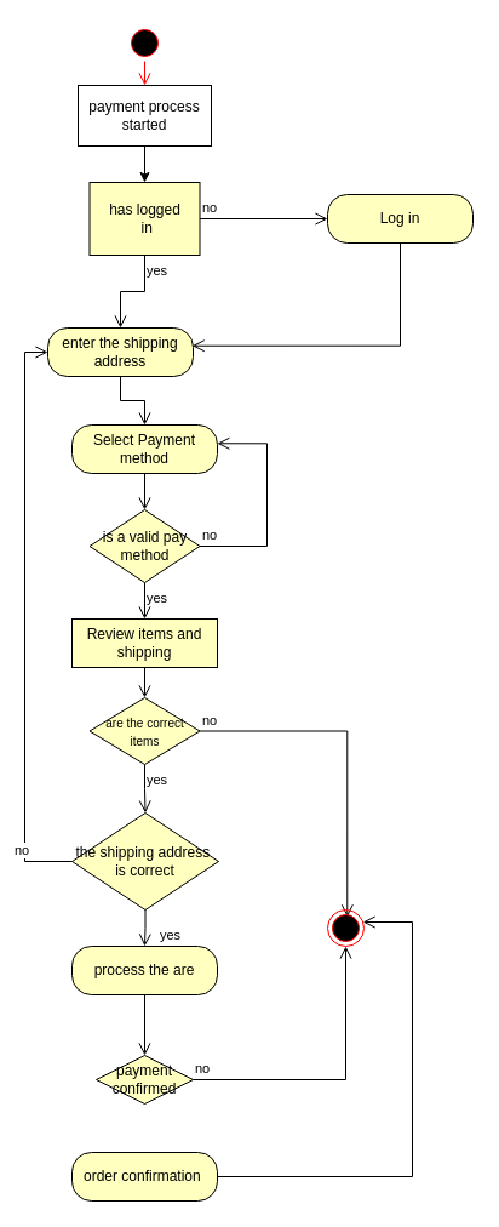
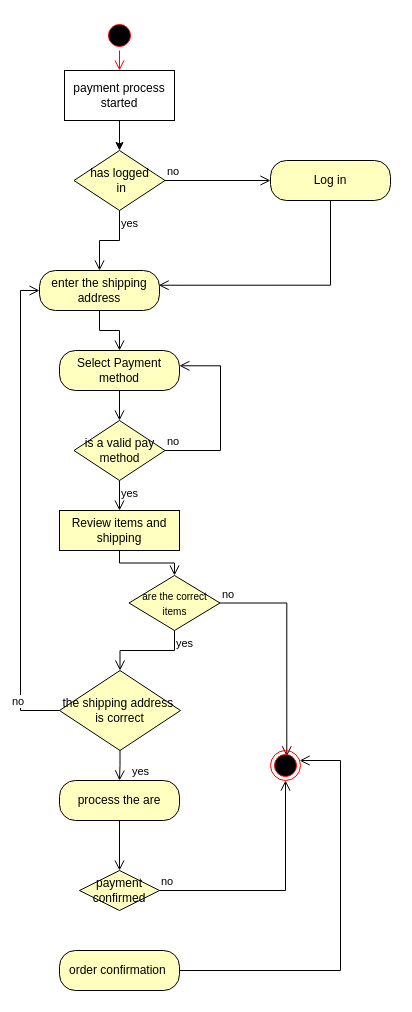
  <mxCell id="0" />
  <mxCell id="1" parent="0" />
  <mxCell id="2" style="edgeStyle=orthogonalEdgeStyle;rounded=0;orthogonalLoop=1;jettySize=auto;html=1;entryX=0.5;entryY=0;entryDx=0;entryDy=0;strokeColor=#000000;" edge="1" parent="1" source="3" target="4"><mxGeometry relative="1" as="geometry" /></mxCell>
  <mxCell id="3" value="payment process started" style="html=1;whiteSpace=wrap;strokeColor=#000000;" vertex="1" parent="1"><mxGeometry x="64" y="70" width="110" height="50" as="geometry" /></mxCell>
- <mxCell id="4" value="has logged&lt;div&gt;&amp;nbsp;in&lt;/div&gt;" style="whiteSpace=wrap;html=1;fontColor=#000000;fillColor=#ffffc0;strokeColor=#000000;rounded=0;" vertex="1" parent="1"><mxGeometry x="73.5" y="150" width="91" height="60" as="geometry" /></mxCell>
+ <mxCell id="4" value="has logged&lt;div&gt;&amp;nbsp;in&lt;/div&gt;" style="rhombus;whiteSpace=wrap;html=1;fontColor=#000000;fillColor=#ffffc0;strokeColor=#000000;" vertex="1" parent="1"><mxGeometry x="73.5" y="150" width="91" height="60" as="geometry" /></mxCell>
  <mxCell id="5" value="no" style="edgeStyle=orthogonalEdgeStyle;html=1;align=left;verticalAlign=bottom;endArrow=open;endSize=8;strokeColor=#000000;rounded=0;" edge="1" source="4" parent="1" target="7"><mxGeometry x="-1" relative="1" as="geometry"><mxPoint x="260" y="170" as="targetPoint" /></mxGeometry></mxCell>
  <mxCell id="6" value="yes" style="edgeStyle=orthogonalEdgeStyle;html=1;align=left;verticalAlign=top;endArrow=open;endSize=8;strokeColor=#000000;rounded=0;" edge="1" source="4" parent="1" target="9"><mxGeometry x="-1" relative="1" as="geometry"><mxPoint x="119" y="260" as="targetPoint" /></mxGeometry></mxCell>
  <mxCell id="7" value="Log in" style="rounded=1;whiteSpace=wrap;html=1;arcSize=40;fontColor=#000000;fillColor=#ffffc0;strokeColor=#000000;" vertex="1" parent="1"><mxGeometry x="270" y="160" width="120" height="40" as="geometry" /></mxCell>
  <mxCell id="8" value="" style="edgeStyle=orthogonalEdgeStyle;html=1;verticalAlign=bottom;endArrow=open;endSize=8;strokeColor=#000000;rounded=0;entryX=0.993;entryY=0.368;entryDx=0;entryDy=0;exitX=0.5;exitY=1;exitDx=0;exitDy=0;entryPerimeter=0;" edge="1" source="7" parent="1" target="9"><mxGeometry relative="1" as="geometry"><mxPoint x="174" y="285" as="targetPoint" /></mxGeometry></mxCell>
  <mxCell id="9" value="enter the shipping address" style="rounded=1;whiteSpace=wrap;html=1;arcSize=40;fontColor=#000000;fillColor=#ffffc0;strokeColor=#000000;" vertex="1" parent="1"><mxGeometry x="39" y="270" width="120" height="40" as="geometry" /></mxCell>
  <mxCell id="10" value="" style="edgeStyle=orthogonalEdgeStyle;html=1;verticalAlign=bottom;endArrow=open;endSize=8;strokeColor=#000000;rounded=0;entryX=0.5;entryY=0;entryDx=0;entryDy=0;" edge="1" source="9" parent="1" target="11"><mxGeometry relative="1" as="geometry"><mxPoint x="119" y="360" as="targetPoint" /></mxGeometry></mxCell>
  <mxCell id="11" value="Select Payment method" style="rounded=1;whiteSpace=wrap;html=1;arcSize=40;fontColor=#000000;fillColor=#ffffc0;strokeColor=#000000;" vertex="1" parent="1"><mxGeometry x="59" y="350" width="120" height="40" as="geometry" /></mxCell>
  <mxCell id="12" value="" style="edgeStyle=orthogonalEdgeStyle;html=1;verticalAlign=bottom;endArrow=open;endSize=8;strokeColor=#000000;rounded=0;" edge="1" source="11" parent="1" target="15"><mxGeometry relative="1" as="geometry"><mxPoint x="119" y="410" as="targetPoint" /><Array as="points" /></mxGeometry></mxCell>
  <mxCell id="13" value="Review items and shipping" style="whiteSpace=wrap;html=1;arcSize=40;fontColor=#000000;fillColor=#ffffc0;strokeColor=#000000;rounded=0;" vertex="1" parent="1"><mxGeometry x="59" y="510" width="120" height="40" as="geometry" /></mxCell>
  <mxCell id="14" value="" style="edgeStyle=orthogonalEdgeStyle;html=1;verticalAlign=bottom;endArrow=open;endSize=8;strokeColor=#000000;rounded=0;" edge="1" source="13" parent="1" target="18"><mxGeometry relative="1" as="geometry"><mxPoint x="119" y="590" as="targetPoint" /></mxGeometry></mxCell>
  <mxCell id="15" value="is a valid pay method" style="rhombus;whiteSpace=wrap;html=1;fontColor=#000000;fillColor=#ffffc0;strokeColor=#000000;" vertex="1" parent="1"><mxGeometry x="73.5" y="420" width="91" height="60" as="geometry" /></mxCell>
  <mxCell id="16" value="no" style="edgeStyle=orthogonalEdgeStyle;html=1;align=left;verticalAlign=bottom;endArrow=open;endSize=8;strokeColor=#000000;rounded=0;entryX=0.999;entryY=0.382;entryDx=0;entryDy=0;entryPerimeter=0;exitX=1;exitY=0.5;exitDx=0;exitDy=0;" edge="1" source="15" parent="1" target="11"><mxGeometry x="-1" relative="1" as="geometry"><mxPoint x="260" y="450" as="targetPoint" /><Array as="points"><mxPoint x="220" y="450" /><mxPoint x="220" y="365" /></Array></mxGeometry></mxCell>
  <mxCell id="17" value="yes" style="edgeStyle=orthogonalEdgeStyle;html=1;align=left;verticalAlign=top;endArrow=open;endSize=8;strokeColor=#000000;rounded=0;" edge="1" source="15" parent="1" target="13"><mxGeometry x="-1" relative="1" as="geometry"><mxPoint x="120" y="530" as="targetPoint" /></mxGeometry></mxCell>
- <mxCell id="18" value="&lt;font style=&quot;font-size: 10px;&quot;&gt;are the&amp;nbsp;&lt;span style=&quot;background-color: initial;&quot;&gt;correct items&lt;/span&gt;&lt;/font&gt;" style="rhombus;whiteSpace=wrap;html=1;fontColor=#000000;fillColor=#ffffc0;strokeColor=#000000;" vertex="1" parent="1"><mxGeometry x="73.5" y="575" width="91" height="55" as="geometry" /></mxCell>
+ <mxCell id="18" value="&lt;font style=&quot;font-size: 10px;&quot;&gt;are the&amp;nbsp;&lt;span style=&quot;background-color: initial;&quot;&gt;correct items&lt;/span&gt;&lt;/font&gt;" style="rhombus;whiteSpace=wrap;html=1;fontColor=#000000;fillColor=#ffffc0;strokeColor=#000000;" vertex="1" parent="1"><mxGeometry x="128.5" y="575" width="91" height="55" as="geometry" /></mxCell>
  <mxCell id="19" value="no" style="edgeStyle=orthogonalEdgeStyle;html=1;align=left;verticalAlign=bottom;endArrow=open;endSize=8;strokeColor=#000000;rounded=0;entryX=0.543;entryY=0.195;entryDx=0;entryDy=0;entryPerimeter=0;" edge="1" source="18" parent="1" target="21"><mxGeometry x="-1" relative="1" as="geometry"><mxPoint x="260" y="640" as="targetPoint" /></mxGeometry></mxCell>
  <mxCell id="20" value="yes" style="edgeStyle=orthogonalEdgeStyle;html=1;align=left;verticalAlign=top;endArrow=open;endSize=8;strokeColor=#000000;rounded=0;entryX=0.5;entryY=0;entryDx=0;entryDy=0;" edge="1" source="18" parent="1" target="22"><mxGeometry x="-1" relative="1" as="geometry"><mxPoint x="120" y="720" as="targetPoint" /></mxGeometry></mxCell>
  <mxCell id="21" value="" style="ellipse;html=1;shape=endState;fillColor=#000000;strokeColor=#ff0000;" vertex="1" parent="1"><mxGeometry x="270" y="750" width="30" height="30" as="geometry" /></mxCell>
  <mxCell id="22" value="the shipping address&amp;nbsp; is correct" style="rhombus;whiteSpace=wrap;html=1;fontColor=#000000;fillColor=#ffffc0;strokeColor=#000000;" vertex="1" parent="1"><mxGeometry x="59" y="670" width="121" height="80" as="geometry" /></mxCell>
  <mxCell id="23" value="no" style="edgeStyle=orthogonalEdgeStyle;html=1;align=left;verticalAlign=bottom;endArrow=open;endSize=8;strokeColor=#000000;rounded=0;entryX=0;entryY=0.5;entryDx=0;entryDy=0;exitX=0;exitY=0.5;exitDx=0;exitDy=0;" edge="1" source="22" parent="1" target="9"><mxGeometry x="-0.836" y="10" relative="1" as="geometry"><mxPoint x="260" y="770" as="targetPoint" /><Array as="points"><mxPoint x="59" y="710" /><mxPoint x="20" y="710" /><mxPoint x="20" y="290" /></Array><mxPoint as="offset" /></mxGeometry></mxCell>
  <mxCell id="24" value="yes" style="edgeStyle=orthogonalEdgeStyle;html=1;align=left;verticalAlign=top;endArrow=open;endSize=8;strokeColor=#000000;rounded=0;" edge="1" source="22" parent="1" target="25"><mxGeometry x="-0.483" y="10" relative="1" as="geometry"><mxPoint x="120" y="790" as="targetPoint" /><mxPoint as="offset" /></mxGeometry></mxCell>
  <mxCell id="25" value="process the are" style="rounded=1;whiteSpace=wrap;html=1;arcSize=40;fontColor=#000000;fillColor=#ffffc0;strokeColor=#000000;" vertex="1" parent="1"><mxGeometry x="59" y="780" width="120" height="40" as="geometry" /></mxCell>
  <mxCell id="26" value="" style="edgeStyle=orthogonalEdgeStyle;html=1;verticalAlign=bottom;endArrow=open;endSize=8;strokeColor=#000000;rounded=0;entryX=0.5;entryY=0;entryDx=0;entryDy=0;" edge="1" source="25" parent="1" target="27"><mxGeometry relative="1" as="geometry"><mxPoint x="120" y="890" as="targetPoint" /></mxGeometry></mxCell>
  <mxCell id="27" value="payment confirmed" style="rhombus;whiteSpace=wrap;html=1;fontColor=#000000;fillColor=#ffffc0;strokeColor=#000000;" vertex="1" parent="1"><mxGeometry x="79" y="870" width="80" height="40" as="geometry" /></mxCell>
  <mxCell id="28" value="no" style="edgeStyle=orthogonalEdgeStyle;html=1;align=left;verticalAlign=bottom;endArrow=open;endSize=8;strokeColor=#000000;rounded=0;" edge="1" source="27" parent="1" target="21"><mxGeometry x="-1" relative="1" as="geometry"><mxPoint x="280" y="750" as="targetPoint" /></mxGeometry></mxCell>
  <mxCell id="29" value="order confirmation&amp;nbsp;" style="rounded=1;whiteSpace=wrap;html=1;arcSize=40;fontColor=#000000;fillColor=#ffffc0;strokeColor=#000000;" vertex="1" parent="1"><mxGeometry x="59" y="950" width="120" height="40" as="geometry" /></mxCell>
  <mxCell id="30" value="" style="edgeStyle=orthogonalEdgeStyle;html=1;verticalAlign=bottom;endArrow=open;endSize=8;strokeColor=#000000;rounded=0;" edge="1" source="29" parent="1" target="21"><mxGeometry relative="1" as="geometry"><mxPoint x="330" y="950" as="targetPoint" /><Array as="points"><mxPoint x="340" y="970" /><mxPoint x="340" y="760" /></Array></mxGeometry></mxCell>
  <mxCell id="31" value="" style="ellipse;html=1;shape=startState;fillColor=#000000;strokeColor=#ff0000;" vertex="1" parent="1"><mxGeometry x="104" y="20" width="30" height="30" as="geometry" /></mxCell>
  <mxCell id="32" value="" style="edgeStyle=orthogonalEdgeStyle;html=1;verticalAlign=bottom;endArrow=open;endSize=8;strokeColor=#ff0000;rounded=0;" edge="1" source="31" parent="1" target="3"><mxGeometry relative="1" as="geometry"><mxPoint x="120" y="110" as="targetPoint" /></mxGeometry></mxCell>
